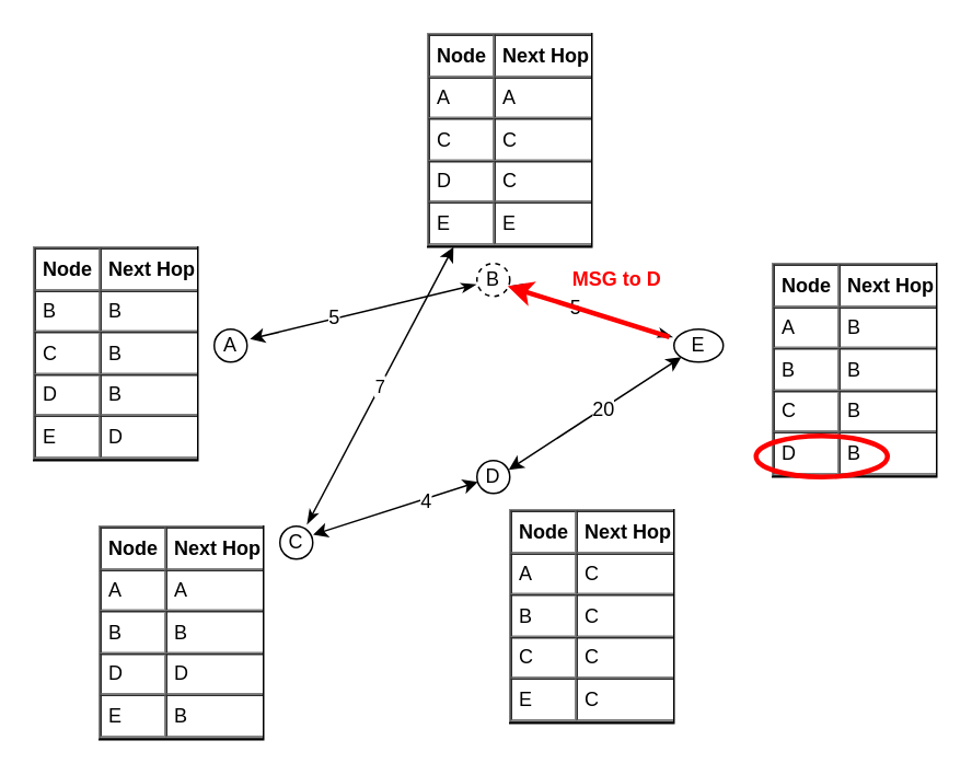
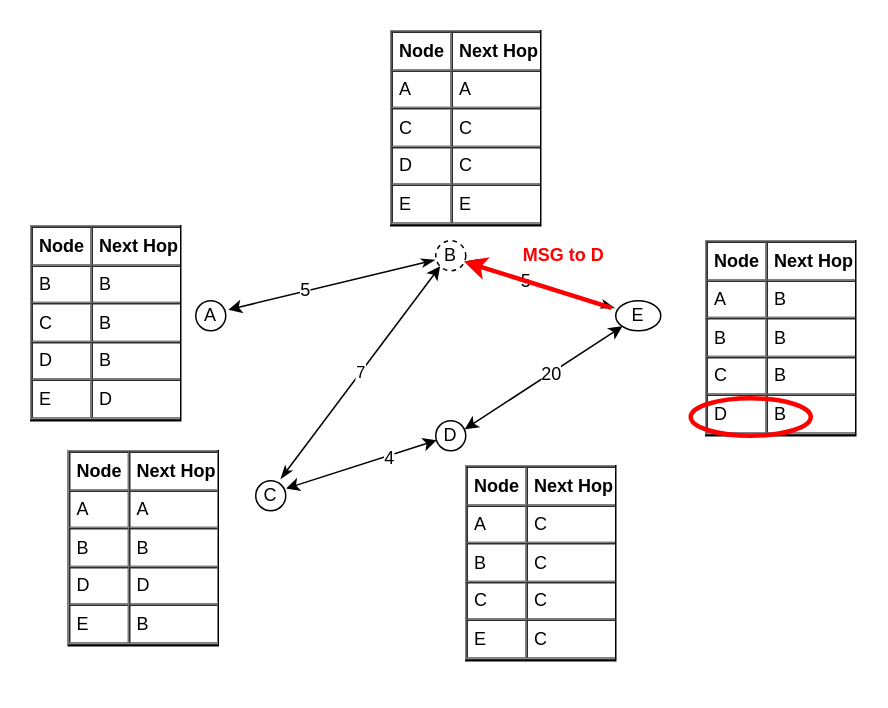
  <mxCell id="0" />
  <mxCell id="1" parent="0" />
  <mxCell id="2" value="&lt;div&gt;A&lt;/div&gt;" style="ellipse;whiteSpace=wrap;html=1;" parent="1" vertex="1"><mxGeometry x="130" y="200" width="20" height="20" as="geometry" /></mxCell>
  <mxCell id="3" value="E" style="ellipse;whiteSpace=wrap;html=1;" parent="1" vertex="1"><mxGeometry x="410" y="200" width="30" height="20" as="geometry" /></mxCell>
  <mxCell id="4" value="D" style="ellipse;whiteSpace=wrap;html=1;" parent="1" vertex="1"><mxGeometry x="290" y="280" width="20" height="20" as="geometry" /></mxCell>
  <mxCell id="5" value="C" style="ellipse;whiteSpace=wrap;html=1;" parent="1" vertex="1"><mxGeometry x="170" y="320" width="20" height="20" as="geometry" /></mxCell>
  <mxCell id="6" value="B" style="ellipse;whiteSpace=wrap;html=1;dashed=1;" parent="1" vertex="1"><mxGeometry x="290" y="160" width="20" height="20" as="geometry" /></mxCell>
  <mxCell id="7" value="" style="endArrow=classic;html=1;entryX=1.01;entryY=0.26;entryDx=0;entryDy=0;entryPerimeter=0;startArrow=classic;startFill=1;" parent="1" source="4" target="5" edge="1"><mxGeometry width="50" height="50" relative="1" as="geometry"><mxPoint x="310" y="290" as="sourcePoint" /><mxPoint x="310" y="190" as="targetPoint" /></mxGeometry></mxCell>
  <mxCell id="8" value="4" style="text;html=1;align=center;verticalAlign=middle;resizable=0;points=[];labelBackgroundColor=#ffffff;" parent="7" vertex="1" connectable="0"><mxGeometry x="-0.362" y="1" relative="1" as="geometry"><mxPoint as="offset" /></mxGeometry></mxCell>
  <mxCell id="9" value="" style="endArrow=classic;html=1;exitX=0.97;exitY=0.28;exitDx=0;exitDy=0;entryX=0;entryY=1;entryDx=0;entryDy=0;exitPerimeter=0;startArrow=classic;startFill=1;" parent="1" source="4" target="3" edge="1"><mxGeometry width="50" height="50" relative="1" as="geometry"><mxPoint x="320" y="300" as="sourcePoint" /><mxPoint x="320" y="200" as="targetPoint" /></mxGeometry></mxCell>
  <mxCell id="10" value="&lt;div&gt;20&lt;/div&gt;" style="text;html=1;align=center;verticalAlign=middle;resizable=0;points=[];labelBackgroundColor=#ffffff;" parent="9" vertex="1" connectable="0"><mxGeometry x="0.08" relative="1" as="geometry"><mxPoint as="offset" /></mxGeometry></mxCell>
  <mxCell id="11" value="" style="endArrow=classic;html=1;exitX=-0.03;exitY=0.24;exitDx=0;exitDy=0;entryX=0.99;entryY=0.68;entryDx=0;entryDy=0;startArrow=classicThin;startFill=1;exitPerimeter=0;entryPerimeter=0;" parent="1" source="3" target="6" edge="1"><mxGeometry width="50" height="50" relative="1" as="geometry"><mxPoint x="310" y="290" as="sourcePoint" /><mxPoint x="310" y="190" as="targetPoint" /></mxGeometry></mxCell>
  <mxCell id="12" value="5" style="text;html=1;align=center;verticalAlign=middle;resizable=0;points=[];labelBackgroundColor=#ffffff;" parent="11" vertex="1" connectable="0"><mxGeometry x="0.183" relative="1" as="geometry"><mxPoint as="offset" /></mxGeometry></mxCell>
- <mxCell id="13" value="7" style="endArrow=classic;html=1;exitX=0.83;exitY=-0.06;exitDx=0;exitDy=0;startArrow=classicThin;startFill=1;exitPerimeter=0;" parent="1" source="5" target="18" edge="1"><mxGeometry width="50" height="50" relative="1" as="geometry"><mxPoint x="320" y="300" as="sourcePoint" /><mxPoint x="320" y="200" as="targetPoint" /></mxGeometry></mxCell>
+ <mxCell id="13" value="7" style="endArrow=classic;html=1;exitX=0.83;exitY=-0.06;exitDx=0;exitDy=0;entryX=0;entryY=1;entryDx=0;entryDy=0;startArrow=classicThin;startFill=1;exitPerimeter=0;" parent="1" source="5" target="6" edge="1"><mxGeometry width="50" height="50" relative="1" as="geometry"><mxPoint x="320" y="300" as="sourcePoint" /><mxPoint x="320" y="200" as="targetPoint" /></mxGeometry></mxCell>
  <mxCell id="14" value="" style="endArrow=classic;html=1;exitX=-0.03;exitY=0.64;exitDx=0;exitDy=0;entryX=1.09;entryY=0.3;entryDx=0;entryDy=0;startArrow=classicThin;startFill=1;entryPerimeter=0;exitPerimeter=0;" parent="1" source="6" target="2" edge="1"><mxGeometry width="50" height="50" relative="1" as="geometry"><mxPoint x="340" y="320" as="sourcePoint" /><mxPoint x="340" y="220" as="targetPoint" /></mxGeometry></mxCell>
  <mxCell id="15" value="&lt;div&gt;5&lt;/div&gt;" style="text;html=1;align=center;verticalAlign=middle;resizable=0;points=[];labelBackgroundColor=#ffffff;" parent="14" vertex="1" connectable="0"><mxGeometry x="0.254" y="-1" relative="1" as="geometry"><mxPoint as="offset" /></mxGeometry></mxCell>
  <mxCell id="16" value="&lt;table style=&quot;font-size: 1em ; width: 100% ; height: 100%&quot; cellspacing=&quot;0&quot; cellpadding=&quot;4&quot; border=&quot;1&quot;&gt;&lt;tbody&gt;&lt;tr&gt;&lt;th&gt;Node&lt;br&gt;&lt;/th&gt;&lt;th&gt;Next Hop&lt;br&gt;&lt;/th&gt;&lt;/tr&gt;&lt;tr&gt;&lt;td&gt;A&lt;br&gt;&lt;/td&gt;&lt;td&gt;B&lt;br&gt;&lt;/td&gt;&lt;/tr&gt;&lt;tr&gt;&lt;td&gt;B&lt;br&gt;&lt;/td&gt;&lt;td&gt;B&lt;br&gt;&lt;/td&gt;&lt;/tr&gt;&lt;tr&gt;&lt;td&gt;C&lt;br&gt;&lt;/td&gt;&lt;td&gt;B&lt;br&gt;&lt;/td&gt;&lt;/tr&gt;&lt;tr&gt;&lt;td&gt;D&lt;/td&gt;&lt;td&gt;B&lt;br&gt;&lt;/td&gt;&lt;/tr&gt;&lt;/tbody&gt;&lt;/table&gt; " style="verticalAlign=top;align=left;overflow=fill;fontSize=12;fontFamily=Helvetica;html=1" parent="1" vertex="1"><mxGeometry x="470" y="160" width="100" height="130" as="geometry" /></mxCell>
  <mxCell id="17" value="&lt;table style=&quot;font-size: 1em ; width: 100% ; height: 100%&quot; cellspacing=&quot;0&quot; cellpadding=&quot;4&quot; border=&quot;1&quot;&gt;&lt;tbody&gt;&lt;tr&gt;&lt;th&gt;Node&lt;br&gt;&lt;/th&gt;&lt;th&gt;Next Hop&lt;br&gt;&lt;/th&gt;&lt;/tr&gt;&lt;tr&gt;&lt;td&gt;A&lt;br&gt;&lt;/td&gt;&lt;td&gt;C&lt;br&gt;&lt;/td&gt;&lt;/tr&gt;&lt;tr&gt;&lt;td&gt;B&lt;br&gt;&lt;/td&gt;&lt;td&gt;C&lt;br&gt;&lt;/td&gt;&lt;/tr&gt;&lt;tr&gt;&lt;td&gt;C&lt;br&gt;&lt;/td&gt;&lt;td&gt;C&lt;br&gt;&lt;/td&gt;&lt;/tr&gt;&lt;tr&gt;&lt;td&gt;E&lt;/td&gt;&lt;td&gt;C&lt;br&gt;&lt;/td&gt;&lt;/tr&gt;&lt;/tbody&gt;&lt;/table&gt; " style="verticalAlign=top;align=left;overflow=fill;fontSize=12;fontFamily=Helvetica;html=1" parent="1" vertex="1"><mxGeometry x="310" y="310" width="100" height="130" as="geometry" /></mxCell>
  <mxCell id="18" value="&lt;table style=&quot;font-size: 1em ; width: 100% ; height: 100%&quot; cellspacing=&quot;0&quot; cellpadding=&quot;4&quot; border=&quot;1&quot;&gt;&lt;tbody&gt;&lt;tr&gt;&lt;th&gt;Node&lt;br&gt;&lt;/th&gt;&lt;th&gt;Next Hop&lt;br&gt;&lt;/th&gt;&lt;/tr&gt;&lt;tr&gt;&lt;td&gt;A&lt;br&gt;&lt;/td&gt;&lt;td&gt;A&lt;br&gt;&lt;/td&gt;&lt;/tr&gt;&lt;tr&gt;&lt;td&gt;C&lt;br&gt;&lt;/td&gt;&lt;td&gt;C&lt;br&gt;&lt;/td&gt;&lt;/tr&gt;&lt;tr&gt;&lt;td&gt;D&lt;br&gt;&lt;/td&gt;&lt;td&gt;C&lt;br&gt;&lt;/td&gt;&lt;/tr&gt;&lt;tr&gt;&lt;td&gt;E&lt;/td&gt;&lt;td&gt;E&lt;/td&gt;&lt;/tr&gt;&lt;/tbody&gt;&lt;/table&gt; " style="verticalAlign=top;align=left;overflow=fill;fontSize=12;fontFamily=Helvetica;html=1" parent="1" vertex="1"><mxGeometry x="260" y="20" width="100" height="130" as="geometry" /></mxCell>
  <mxCell id="19" value="&lt;table style=&quot;font-size: 1em ; width: 100% ; height: 100%&quot; cellspacing=&quot;0&quot; cellpadding=&quot;4&quot; border=&quot;1&quot;&gt;&lt;tbody&gt;&lt;tr&gt;&lt;th&gt;Node&lt;br&gt;&lt;/th&gt;&lt;th&gt;Next Hop&lt;br&gt;&lt;/th&gt;&lt;/tr&gt;&lt;tr&gt;&lt;td&gt;B&lt;br&gt;&lt;/td&gt;&lt;td&gt;B&lt;br&gt;&lt;/td&gt;&lt;/tr&gt;&lt;tr&gt;&lt;td&gt;C&lt;br&gt;&lt;/td&gt;&lt;td&gt;B&lt;br&gt;&lt;/td&gt;&lt;/tr&gt;&lt;tr&gt;&lt;td&gt;D&lt;br&gt;&lt;/td&gt;&lt;td&gt;B&lt;br&gt;&lt;/td&gt;&lt;/tr&gt;&lt;tr&gt;&lt;td&gt;E&lt;/td&gt;&lt;td&gt;D&lt;/td&gt;&lt;/tr&gt;&lt;/tbody&gt;&lt;/table&gt; " style="verticalAlign=top;align=left;overflow=fill;fontSize=12;fontFamily=Helvetica;html=1" parent="1" vertex="1"><mxGeometry x="20" y="150" width="100" height="130" as="geometry" /></mxCell>
- <mxCell id="20" value="&lt;table style=&quot;font-size: 1em ; width: 100% ; height: 100%&quot; cellspacing=&quot;0&quot; cellpadding=&quot;4&quot; border=&quot;1&quot;&gt;&lt;tbody&gt;&lt;tr&gt;&lt;th&gt;Node&lt;br&gt;&lt;/th&gt;&lt;th&gt;Next Hop&lt;br&gt;&lt;/th&gt;&lt;/tr&gt;&lt;tr&gt;&lt;td&gt;A&lt;br&gt;&lt;/td&gt;&lt;td&gt;A&lt;br&gt;&lt;/td&gt;&lt;/tr&gt;&lt;tr&gt;&lt;td&gt;B&lt;br&gt;&lt;/td&gt;&lt;td&gt;B&lt;br&gt;&lt;/td&gt;&lt;/tr&gt;&lt;tr&gt;&lt;td&gt;D&lt;/td&gt;&lt;td&gt;D&lt;br&gt;&lt;/td&gt;&lt;/tr&gt;&lt;tr&gt;&lt;td&gt;E&lt;/td&gt;&lt;td&gt;B&lt;/td&gt;&lt;/tr&gt;&lt;/tbody&gt;&lt;/table&gt; " style="verticalAlign=top;align=left;overflow=fill;fontSize=12;fontFamily=Helvetica;html=1" parent="1" vertex="1"><mxGeometry x="60" y="320" width="100" height="130" as="geometry" /></mxCell>
+ <mxCell id="20" value="&lt;table style=&quot;font-size: 1em ; width: 100% ; height: 100%&quot; cellspacing=&quot;0&quot; cellpadding=&quot;4&quot; border=&quot;1&quot;&gt;&lt;tbody&gt;&lt;tr&gt;&lt;th&gt;Node&lt;br&gt;&lt;/th&gt;&lt;th&gt;Next Hop&lt;br&gt;&lt;/th&gt;&lt;/tr&gt;&lt;tr&gt;&lt;td&gt;A&lt;br&gt;&lt;/td&gt;&lt;td&gt;A&lt;br&gt;&lt;/td&gt;&lt;/tr&gt;&lt;tr&gt;&lt;td&gt;B&lt;br&gt;&lt;/td&gt;&lt;td&gt;B&lt;br&gt;&lt;/td&gt;&lt;/tr&gt;&lt;tr&gt;&lt;td&gt;D&lt;/td&gt;&lt;td&gt;D&lt;br&gt;&lt;/td&gt;&lt;/tr&gt;&lt;tr&gt;&lt;td&gt;E&lt;/td&gt;&lt;td&gt;B&lt;/td&gt;&lt;/tr&gt;&lt;/tbody&gt;&lt;/table&gt; " style="verticalAlign=top;align=left;overflow=fill;fontSize=12;fontFamily=Helvetica;html=1" parent="1" vertex="1"><mxGeometry x="45" y="300" width="100" height="130" as="geometry" /></mxCell>
  <mxCell id="21" value="" style="ellipse;whiteSpace=wrap;html=1;fillColor=none;strokeColor=#FF0000;strokeWidth=3;" parent="1" vertex="1"><mxGeometry x="460" y="265" width="80" height="25" as="geometry" /></mxCell>
  <mxCell id="22" value="" style="endArrow=classic;html=1;exitX=-0.093;exitY=0.236;exitDx=0;exitDy=0;exitPerimeter=0;fillColor=#f8cecc;strokeColor=#FF0000;strokeWidth=3;entryX=0.936;entryY=0.693;entryDx=0;entryDy=0;entryPerimeter=0;" parent="1" source="3" target="6" edge="1"><mxGeometry width="50" height="50" relative="1" as="geometry"><mxPoint x="370" y="330" as="sourcePoint" /><mxPoint x="408" y="150" as="targetPoint" /></mxGeometry></mxCell>
  <mxCell id="23" value="&lt;b&gt;&lt;font color=&quot;#FF0000&quot;&gt;MSG to D&lt;/font&gt;&lt;/b&gt;" style="text;html=1;align=center;verticalAlign=middle;resizable=0;points=[];autosize=1;" parent="1" vertex="1"><mxGeometry x="340" y="160" width="70" height="20" as="geometry" /></mxCell>
